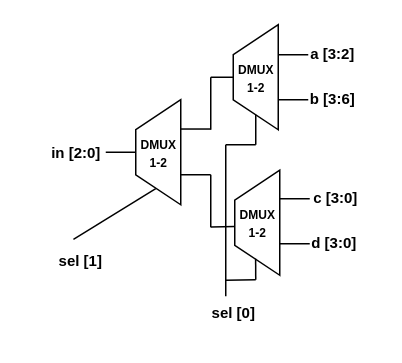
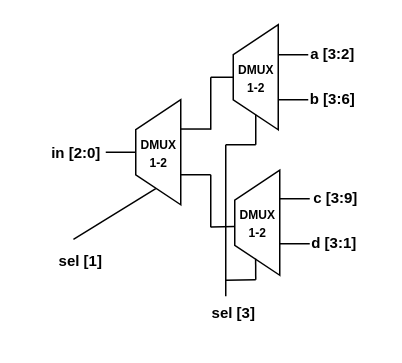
  <mxCell id="0" />
  <mxCell id="1" parent="0" />
  <mxCell id="2" value="" style="shape=trapezoid;perimeter=trapezoidPerimeter;whiteSpace=wrap;html=1;fixedSize=1;fillColor=#FFFFFF;strokeColor=#000000;rotation=-90;" parent="1" vertex="1"><mxGeometry x="70" y="86" width="70" height="30" as="geometry" /></mxCell>
  <mxCell id="3" value="" style="shape=trapezoid;perimeter=trapezoidPerimeter;whiteSpace=wrap;html=1;fixedSize=1;fillColor=#FFFFFF;strokeColor=#000000;rotation=-90;" parent="1" vertex="1"><mxGeometry x="135" y="36" width="70" height="30" as="geometry" /></mxCell>
  <mxCell id="4" value="" style="shape=trapezoid;perimeter=trapezoidPerimeter;whiteSpace=wrap;html=1;fixedSize=1;fillColor=#FFFFFF;strokeColor=#000000;rotation=-90;" parent="1" vertex="1"><mxGeometry x="136" y="133" width="70" height="30" as="geometry" /></mxCell>
  <mxCell id="5" value="" style="endArrow=none;html=1;exitX=0.5;exitY=0;exitDx=0;exitDy=0;strokeColor=#000000;strokeWidth=1;" parent="1" source="2" edge="1"><mxGeometry width="50" height="50" relative="1" as="geometry"><mxPoint x="210" y="126" as="sourcePoint" /><mxPoint x="70" y="101" as="targetPoint" /></mxGeometry></mxCell>
  <mxCell id="6" value="&lt;b style=&quot;font-size: 10px;&quot;&gt;&lt;font style=&quot;font-size: 10px;&quot;&gt;in [2:0]&lt;/font&gt;&lt;/b&gt;" style="text;html=1;align=center;verticalAlign=middle;resizable=0;points=[];autosize=1;strokeColor=none;fillColor=none;fontColor=#000000;fontSize=10;" parent="1" vertex="1"><mxGeometry x="20" y="86" width="60" height="30" as="geometry" /></mxCell>
  <mxCell id="7" value="" style="endArrow=none;html=1;exitX=0.5;exitY=0;exitDx=0;exitDy=0;strokeColor=#000000;strokeWidth=1;" parent="1" edge="1"><mxGeometry width="50" height="50" relative="1" as="geometry"><mxPoint x="140" y="85.52" as="sourcePoint" /><mxPoint x="120" y="85.52" as="targetPoint" /></mxGeometry></mxCell>
  <mxCell id="8" value="" style="endArrow=none;html=1;strokeColor=#000000;strokeWidth=1;" parent="1" edge="1"><mxGeometry width="50" height="50" relative="1" as="geometry"><mxPoint x="140" y="51" as="sourcePoint" /><mxPoint x="140" y="86" as="targetPoint" /></mxGeometry></mxCell>
  <mxCell id="9" value="" style="endArrow=none;html=1;exitX=0.5;exitY=0;exitDx=0;exitDy=0;strokeColor=#000000;strokeWidth=1;" parent="1" source="3" edge="1"><mxGeometry width="50" height="50" relative="1" as="geometry"><mxPoint x="172" y="54" as="sourcePoint" /><mxPoint x="140" y="51" as="targetPoint" /></mxGeometry></mxCell>
  <mxCell id="10" value="" style="endArrow=none;html=1;strokeColor=#000000;strokeWidth=1;" parent="1" edge="1"><mxGeometry width="50" height="50" relative="1" as="geometry"><mxPoint x="140" y="116" as="sourcePoint" /><mxPoint x="140" y="151" as="targetPoint" /></mxGeometry></mxCell>
  <mxCell id="11" value="" style="endArrow=none;html=1;strokeColor=#000000;strokeWidth=1;exitX=0.464;exitY=-0.001;exitDx=0;exitDy=0;exitPerimeter=0;" parent="1" source="4" edge="1"><mxGeometry width="50" height="50" relative="1" as="geometry"><mxPoint x="160" y="151" as="sourcePoint" /><mxPoint x="140" y="150.86" as="targetPoint" /></mxGeometry></mxCell>
  <mxCell id="12" value="&lt;b style=&quot;font-size: 8px;&quot;&gt;DMUX&lt;br&gt;1-2&lt;/b&gt;" style="text;html=1;align=center;verticalAlign=middle;resizable=0;points=[];autosize=1;strokeColor=none;fillColor=none;fontColor=#000000;fontSize=10;" parent="1" vertex="1"><mxGeometry x="84" y="83" width="42" height="36" as="geometry" /></mxCell>
  <mxCell id="13" value="&lt;b style=&quot;font-size: 8px;&quot;&gt;DMUX&lt;br&gt;1-2&lt;/b&gt;" style="text;html=1;align=center;verticalAlign=middle;resizable=0;points=[];autosize=1;strokeColor=none;fillColor=none;fontColor=#000000;fontSize=10;" parent="1" vertex="1"><mxGeometry x="149" y="33" width="42" height="36" as="geometry" /></mxCell>
  <mxCell id="14" value="&lt;b style=&quot;font-size: 8px;&quot;&gt;DMUX&lt;br&gt;1-2&lt;/b&gt;" style="text;html=1;align=center;verticalAlign=middle;resizable=0;points=[];autosize=1;strokeColor=none;fillColor=none;fontColor=#000000;fontSize=10;" parent="1" vertex="1"><mxGeometry x="150" y="130" width="42" height="36" as="geometry" /></mxCell>
  <mxCell id="15" value="" style="endArrow=none;html=1;exitX=0.5;exitY=0;exitDx=0;exitDy=0;strokeColor=#000000;strokeWidth=1;" parent="1" edge="1"><mxGeometry width="50" height="50" relative="1" as="geometry"><mxPoint x="140" y="116" as="sourcePoint" /><mxPoint x="120" y="116" as="targetPoint" /></mxGeometry></mxCell>
  <mxCell id="16" value="" style="endArrow=none;html=1;strokeColor=#000000;strokeWidth=1;" parent="1" edge="1"><mxGeometry width="50" height="50" relative="1" as="geometry"><mxPoint x="205" y="66" as="sourcePoint" /><mxPoint x="185" y="66" as="targetPoint" /></mxGeometry></mxCell>
  <mxCell id="17" value="" style="endArrow=none;html=1;strokeColor=#000000;strokeWidth=1;" parent="1" edge="1"><mxGeometry width="50" height="50" relative="1" as="geometry"><mxPoint x="205" y="36" as="sourcePoint" /><mxPoint x="185" y="36" as="targetPoint" /></mxGeometry></mxCell>
  <mxCell id="18" value="&lt;b style=&quot;font-size: 10px;&quot;&gt;&lt;font style=&quot;font-size: 10px;&quot;&gt;a [3:2]&lt;/font&gt;&lt;/b&gt;" style="text;html=1;align=center;verticalAlign=middle;resizable=0;points=[];autosize=1;strokeColor=none;fillColor=none;fontColor=#000000;fontSize=10;" parent="1" vertex="1"><mxGeometry x="196" y="20" width="50" height="30" as="geometry" /></mxCell>
  <mxCell id="19" value="&lt;b style=&quot;font-size: 10px;&quot;&gt;&lt;font style=&quot;font-size: 10px;&quot;&gt;b [3:6]&lt;/font&gt;&lt;/b&gt;" style="text;html=1;align=center;verticalAlign=middle;resizable=0;points=[];autosize=1;strokeColor=none;fillColor=none;fontColor=#000000;fontSize=10;" parent="1" vertex="1"><mxGeometry x="197" y="53" width="48" height="24" as="geometry" /></mxCell>
  <mxCell id="20" value="" style="endArrow=none;html=1;strokeColor=#000000;strokeWidth=1;" parent="1" edge="1"><mxGeometry width="50" height="50" relative="1" as="geometry"><mxPoint x="206" y="162" as="sourcePoint" /><mxPoint x="186" y="162" as="targetPoint" /></mxGeometry></mxCell>
  <mxCell id="21" value="" style="endArrow=none;html=1;strokeColor=#000000;strokeWidth=1;" parent="1" edge="1"><mxGeometry width="50" height="50" relative="1" as="geometry"><mxPoint x="206" y="132" as="sourcePoint" /><mxPoint x="186" y="132" as="targetPoint" /></mxGeometry></mxCell>
- <mxCell id="22" value="&lt;b style=&quot;font-size: 10px;&quot;&gt;&lt;font style=&quot;font-size: 10px;&quot;&gt;c [3:0]&lt;/font&gt;&lt;/b&gt;" style="text;html=1;align=center;verticalAlign=middle;resizable=0;points=[];autosize=1;strokeColor=none;fillColor=none;fontColor=#000000;fontSize=10;" parent="1" vertex="1"><mxGeometry x="199" y="119" width="47" height="24" as="geometry" /></mxCell>
- <mxCell id="23" value="&lt;b style=&quot;font-size: 10px;&quot;&gt;&lt;font style=&quot;font-size: 10px;&quot;&gt;d [3:0]&lt;/font&gt;&lt;/b&gt;" style="text;html=1;align=center;verticalAlign=middle;resizable=0;points=[];autosize=1;strokeColor=none;fillColor=none;fontColor=#000000;fontSize=10;" parent="1" vertex="1"><mxGeometry x="198" y="149" width="48" height="24" as="geometry" /></mxCell>
+ <mxCell id="22" value="&lt;b style=&quot;font-size: 10px;&quot;&gt;&lt;font style=&quot;font-size: 10px;&quot;&gt;c [3:9]&lt;/font&gt;&lt;/b&gt;" style="text;html=1;align=center;verticalAlign=middle;resizable=0;points=[];autosize=1;strokeColor=none;fillColor=none;fontColor=#000000;fontSize=10;" parent="1" vertex="1"><mxGeometry x="199" y="119" width="47" height="24" as="geometry" /></mxCell>
+ <mxCell id="23" value="&lt;b style=&quot;font-size: 10px;&quot;&gt;&lt;font style=&quot;font-size: 10px;&quot;&gt;d [3:1]&lt;/font&gt;&lt;/b&gt;" style="text;html=1;align=center;verticalAlign=middle;resizable=0;points=[];autosize=1;strokeColor=none;fillColor=none;fontColor=#000000;fontSize=10;" parent="1" vertex="1"><mxGeometry x="198" y="149" width="48" height="24" as="geometry" /></mxCell>
  <mxCell id="24" value="" style="endArrow=none;html=1;strokeColor=#000000;strokeWidth=1;entryX=0.414;entryY=-0.08;entryDx=0;entryDy=0;entryPerimeter=0;exitX=0.154;exitY=0.445;exitDx=0;exitDy=0;exitPerimeter=0;" parent="1" target="26" edge="1" source="2"><mxGeometry width="50" height="50" relative="1" as="geometry"><mxPoint x="104.76" y="126" as="sourcePoint" /><mxPoint x="104.76" y="161" as="targetPoint" /></mxGeometry></mxCell>
  <mxCell id="25" value="" style="endArrow=none;html=1;strokeColor=#000000;strokeWidth=1;exitX=0.156;exitY=0.464;exitDx=0;exitDy=0;exitPerimeter=0;" parent="1" edge="1" source="4"><mxGeometry width="50" height="50" relative="1" as="geometry"><mxPoint x="169.97" y="173" as="sourcePoint" /><mxPoint x="170" y="186" as="targetPoint" /></mxGeometry></mxCell>
  <mxCell id="26" value="&lt;b style=&quot;font-size: 10px;&quot;&gt;&lt;font style=&quot;font-size: 10px;&quot;&gt;sel [1]&lt;/font&gt;&lt;/b&gt;" style="text;html=1;align=center;verticalAlign=middle;resizable=0;points=[];autosize=1;strokeColor=none;fillColor=none;fontColor=#000000;fontSize=10;" parent="1" vertex="1"><mxGeometry x="29" y="161" width="47" height="24" as="geometry" /></mxCell>
- <mxCell id="27" value="&lt;b style=&quot;font-size: 10px;&quot;&gt;&lt;font style=&quot;font-size: 10px;&quot;&gt;sel [0]&lt;/font&gt;&lt;/b&gt;" style="text;html=1;align=center;verticalAlign=middle;resizable=0;points=[];autosize=1;strokeColor=none;fillColor=none;fontColor=#000000;fontSize=10;" parent="1" vertex="1"><mxGeometry x="131" y="196" width="47" height="24" as="geometry" /></mxCell>
+ <mxCell id="27" value="&lt;b style=&quot;font-size: 10px;&quot;&gt;&lt;font style=&quot;font-size: 10px;&quot;&gt;sel [3]&lt;/font&gt;&lt;/b&gt;" style="text;html=1;align=center;verticalAlign=middle;resizable=0;points=[];autosize=1;strokeColor=none;fillColor=none;fontColor=#000000;fontSize=10;" parent="1" vertex="1"><mxGeometry x="131" y="196" width="47" height="24" as="geometry" /></mxCell>
  <mxCell id="28" value="" style="endArrow=none;html=1;strokeColor=#000000;strokeWidth=1;exitX=0;exitY=0.5;exitDx=0;exitDy=0;" edge="1" parent="1" source="3"><mxGeometry width="50" height="50" relative="1" as="geometry"><mxPoint x="170.19" y="77" as="sourcePoint" /><mxPoint x="170" y="96" as="targetPoint" /></mxGeometry></mxCell>
  <mxCell id="29" value="" style="endArrow=none;html=1;strokeColor=#000000;strokeWidth=1;" edge="1" parent="1"><mxGeometry width="50" height="50" relative="1" as="geometry"><mxPoint x="170" y="96" as="sourcePoint" /><mxPoint x="150" y="96" as="targetPoint" /></mxGeometry></mxCell>
  <mxCell id="30" value="" style="endArrow=none;html=1;strokeColor=#000000;strokeWidth=1;exitX=0.404;exitY=0.042;exitDx=0;exitDy=0;exitPerimeter=0;" edge="1" parent="1" source="27"><mxGeometry width="50" height="50" relative="1" as="geometry"><mxPoint x="150" y="188" as="sourcePoint" /><mxPoint x="150" y="96" as="targetPoint" /></mxGeometry></mxCell>
  <mxCell id="31" value="" style="endArrow=none;html=1;strokeColor=#000000;strokeWidth=1;" edge="1" parent="1"><mxGeometry width="50" height="50" relative="1" as="geometry"><mxPoint x="170" y="186" as="sourcePoint" /><mxPoint x="150" y="186.34" as="targetPoint" /></mxGeometry></mxCell>
